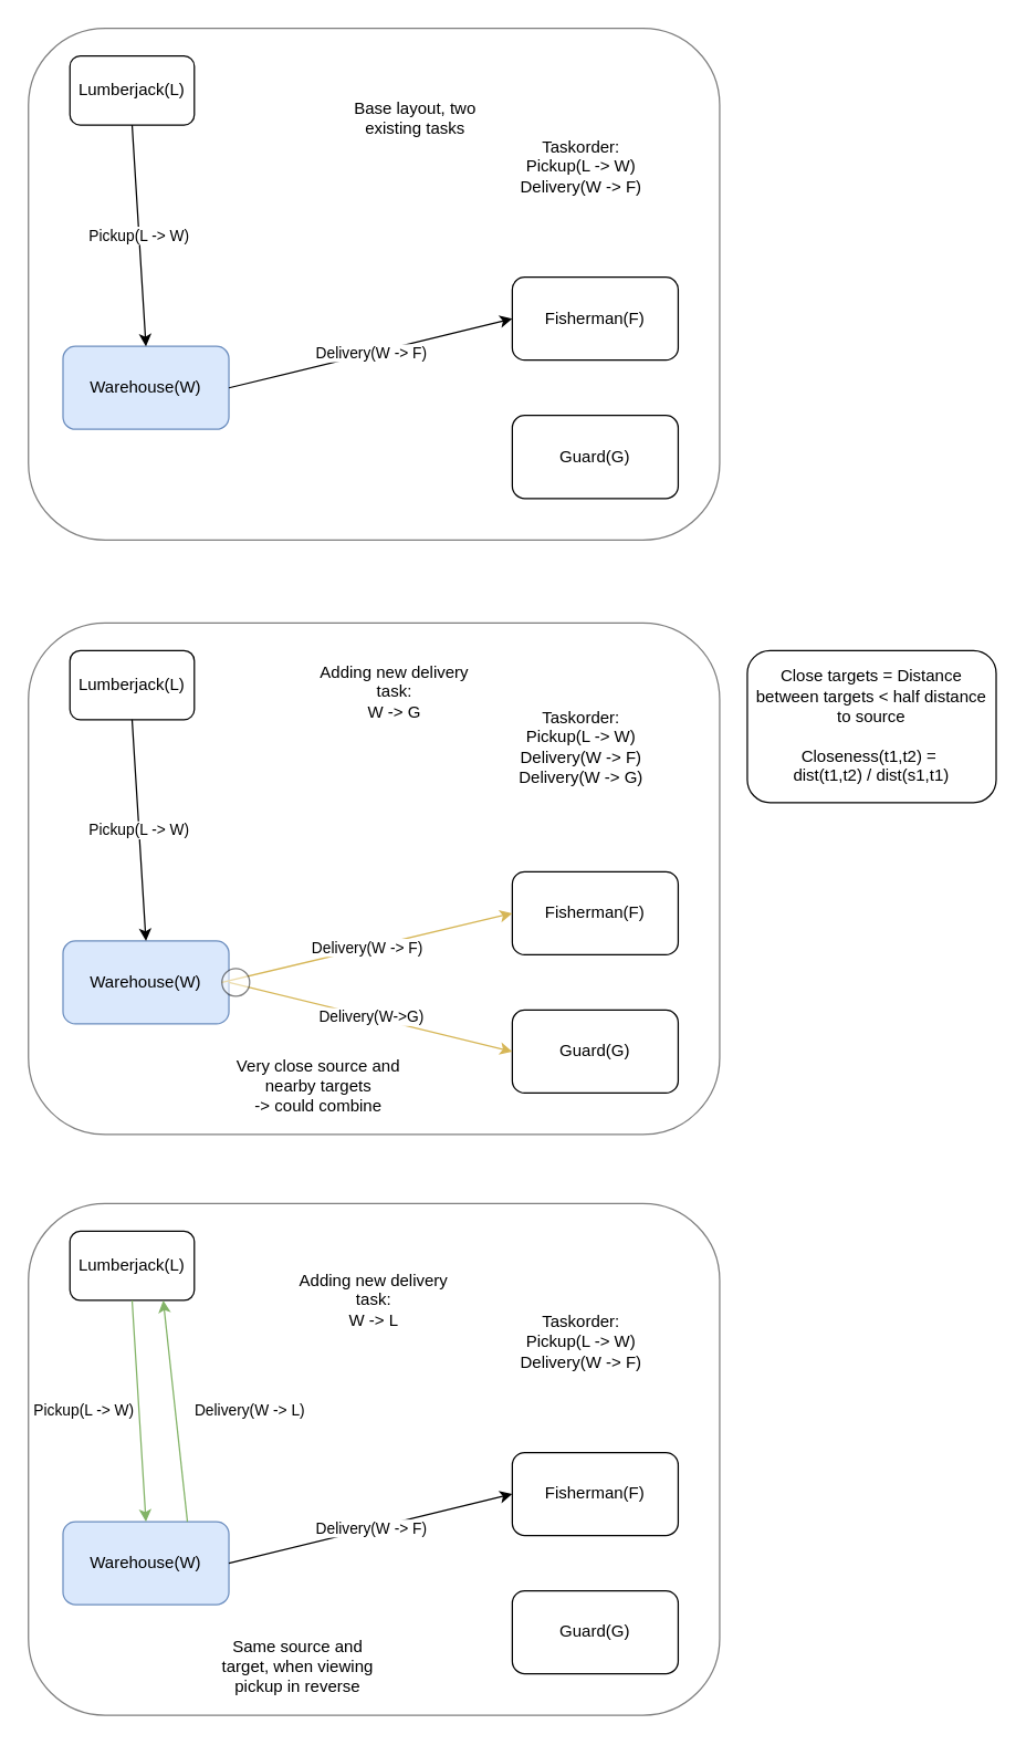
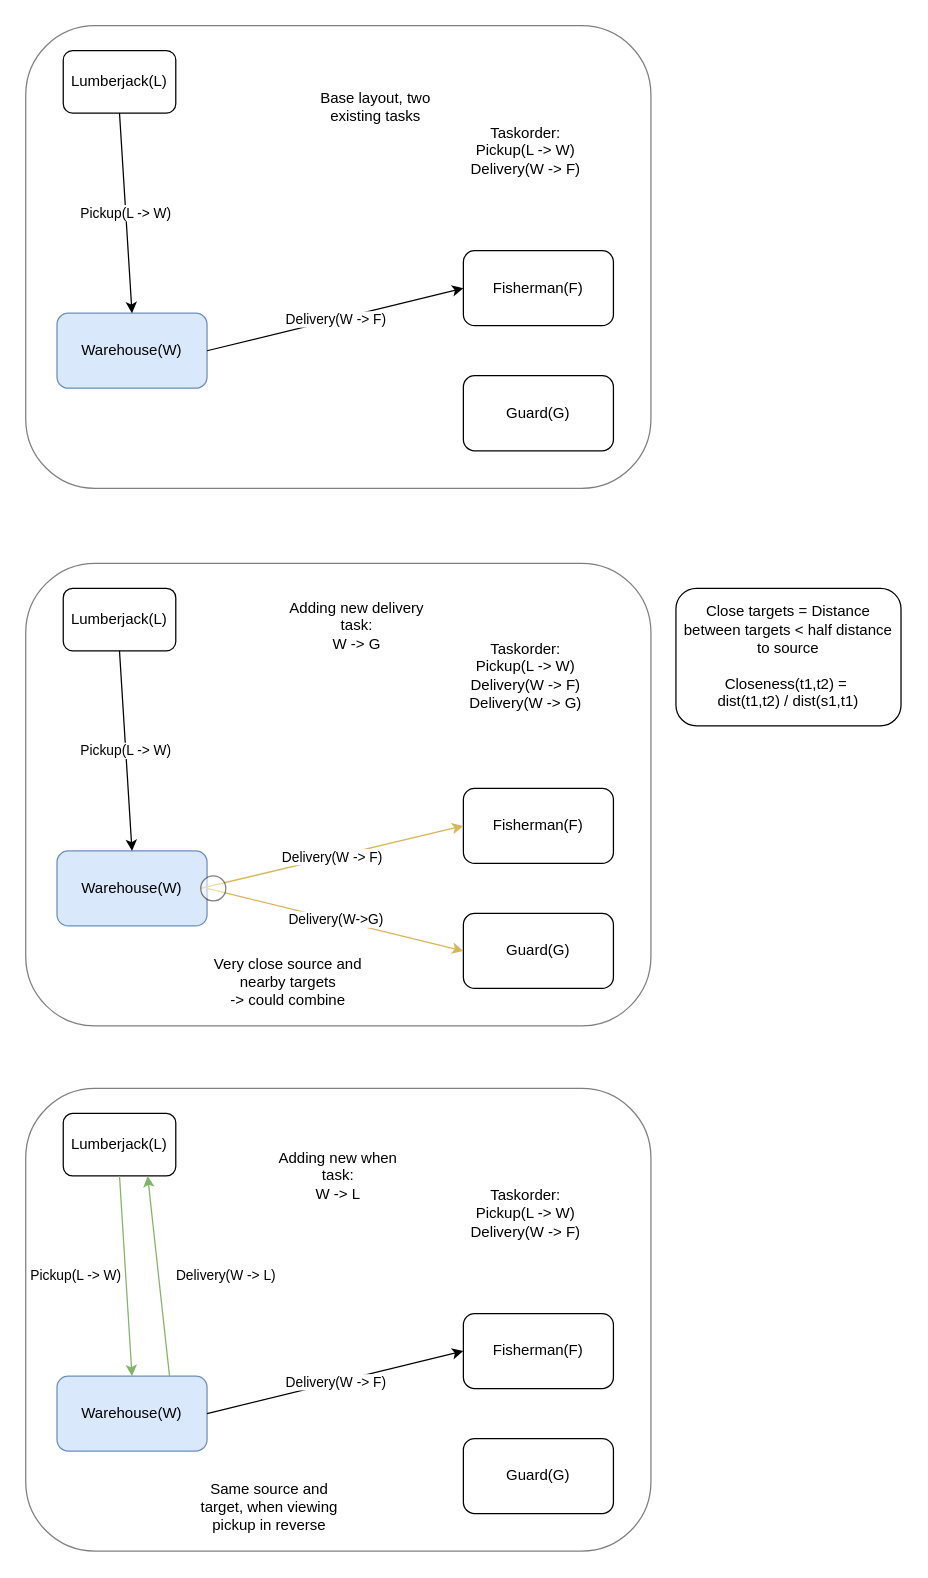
  <mxCell id="0" />
  <mxCell id="1" parent="0" />
  <mxCell id="2" value="" style="rounded=1;whiteSpace=wrap;html=1;opacity=50;" vertex="1" parent="1"><mxGeometry x="20" y="20" width="500" height="370" as="geometry" /></mxCell>
  <mxCell id="3" value="Warehouse(W)" style="rounded=1;whiteSpace=wrap;html=1;fillColor=#dae8fc;strokeColor=#6c8ebf;" vertex="1" parent="1"><mxGeometry x="45" y="250" width="120" height="60" as="geometry" /></mxCell>
  <mxCell id="4" value="Lumberjack(L)" style="rounded=1;whiteSpace=wrap;html=1;" vertex="1" parent="1"><mxGeometry x="50" y="40" width="90" height="50" as="geometry" /></mxCell>
  <mxCell id="5" value="Guard(G)" style="rounded=1;whiteSpace=wrap;html=1;" vertex="1" parent="1"><mxGeometry x="370" y="300" width="120" height="60" as="geometry" /></mxCell>
  <mxCell id="6" value="Fisherman(F)" style="rounded=1;whiteSpace=wrap;html=1;" vertex="1" parent="1"><mxGeometry x="370" y="200" width="120" height="60" as="geometry" /></mxCell>
  <mxCell id="7" value="Delivery(W -&amp;gt; F)" style="endArrow=classic;html=1;exitX=1;exitY=0.5;exitDx=0;exitDy=0;entryX=0;entryY=0.5;entryDx=0;entryDy=0;" edge="1" parent="1" source="3" target="6"><mxGeometry width="50" height="50" relative="1" as="geometry"><mxPoint x="370" y="250" as="sourcePoint" /><mxPoint x="420" y="200" as="targetPoint" /></mxGeometry></mxCell>
  <mxCell id="8" value="Pickup(L -&amp;gt; W)" style="endArrow=classic;html=1;exitX=0.5;exitY=1;exitDx=0;exitDy=0;entryX=0.5;entryY=0;entryDx=0;entryDy=0;" edge="1" parent="1" source="4" target="3"><mxGeometry width="50" height="50" relative="1" as="geometry"><mxPoint x="370" y="250" as="sourcePoint" /><mxPoint x="420" y="200" as="targetPoint" /></mxGeometry></mxCell>
  <mxCell id="9" value="Base layout, two existing tasks" style="text;html=1;strokeColor=none;fillColor=none;align=center;verticalAlign=middle;whiteSpace=wrap;rounded=0;" vertex="1" parent="1"><mxGeometry x="245" y="65" width="110" height="40" as="geometry" /></mxCell>
  <mxCell id="10" style="edgeStyle=orthogonalEdgeStyle;rounded=0;orthogonalLoop=1;jettySize=auto;html=1;exitX=0.5;exitY=1;exitDx=0;exitDy=0;" edge="1" parent="1" source="9" target="9"><mxGeometry relative="1" as="geometry" /></mxCell>
  <mxCell id="11" value="" style="rounded=1;whiteSpace=wrap;html=1;opacity=50;" vertex="1" parent="1"><mxGeometry x="20" y="450" width="500" height="370" as="geometry" /></mxCell>
  <mxCell id="12" value="Warehouse(W)" style="rounded=1;whiteSpace=wrap;html=1;fillColor=#dae8fc;strokeColor=#6c8ebf;" vertex="1" parent="1"><mxGeometry x="45" y="680" width="120" height="60" as="geometry" /></mxCell>
  <mxCell id="13" value="Lumberjack(L)" style="rounded=1;whiteSpace=wrap;html=1;" vertex="1" parent="1"><mxGeometry x="50" y="470" width="90" height="50" as="geometry" /></mxCell>
  <mxCell id="14" value="Guard(G)" style="rounded=1;whiteSpace=wrap;html=1;" vertex="1" parent="1"><mxGeometry x="370" y="730" width="120" height="60" as="geometry" /></mxCell>
  <mxCell id="15" value="Fisherman(F)" style="rounded=1;whiteSpace=wrap;html=1;" vertex="1" parent="1"><mxGeometry x="370" y="630" width="120" height="60" as="geometry" /></mxCell>
  <mxCell id="16" value="Delivery(W -&amp;gt; F)" style="endArrow=classic;html=1;entryX=0;entryY=0.5;entryDx=0;entryDy=0;exitX=0;exitY=0.5;exitDx=0;exitDy=0;fillColor=#fff2cc;strokeColor=#d6b656;" edge="1" parent="1" source="23" target="15"><mxGeometry width="50" height="50" relative="1" as="geometry"><mxPoint x="370" y="680" as="sourcePoint" /><mxPoint x="420" y="630" as="targetPoint" /></mxGeometry></mxCell>
  <mxCell id="17" value="Pickup(L -&amp;gt; W)" style="endArrow=classic;html=1;exitX=0.5;exitY=1;exitDx=0;exitDy=0;entryX=0.5;entryY=0;entryDx=0;entryDy=0;" edge="1" parent="1" source="13" target="12"><mxGeometry width="50" height="50" relative="1" as="geometry"><mxPoint x="370" y="680" as="sourcePoint" /><mxPoint x="420" y="630" as="targetPoint" /></mxGeometry></mxCell>
  <mxCell id="18" value="Adding new delivery task:&lt;br&gt;W -&amp;gt; G" style="text;html=1;strokeColor=none;fillColor=none;align=center;verticalAlign=middle;whiteSpace=wrap;rounded=0;" vertex="1" parent="1"><mxGeometry x="230" y="480" width="110" height="40" as="geometry" /></mxCell>
  <mxCell id="19" style="edgeStyle=orthogonalEdgeStyle;rounded=0;orthogonalLoop=1;jettySize=auto;html=1;exitX=0.5;exitY=1;exitDx=0;exitDy=0;" edge="1" parent="1" source="18" target="18"><mxGeometry relative="1" as="geometry" /></mxCell>
  <mxCell id="20" value="Taskorder:&lt;br&gt;Pickup(L -&amp;gt; W)&lt;br&gt;Delivery(W -&amp;gt; F)" style="text;html=1;strokeColor=none;fillColor=none;align=center;verticalAlign=middle;whiteSpace=wrap;rounded=0;opacity=50;" vertex="1" parent="1"><mxGeometry x="370" y="100" width="100" height="40" as="geometry" /></mxCell>
  <mxCell id="21" value="Taskorder:&lt;br&gt;Pickup(L -&amp;gt; W)&lt;br&gt;Delivery(W -&amp;gt; F)&lt;br&gt;Delivery(W -&amp;gt; G)" style="text;html=1;strokeColor=none;fillColor=none;align=center;verticalAlign=middle;whiteSpace=wrap;rounded=0;opacity=50;" vertex="1" parent="1"><mxGeometry x="370" y="520" width="100" height="40" as="geometry" /></mxCell>
  <mxCell id="22" value="Delivery(W-&amp;gt;G)" style="endArrow=classic;html=1;entryX=0;entryY=0.5;entryDx=0;entryDy=0;fillColor=#fff2cc;strokeColor=#d6b656;exitX=1;exitY=0.5;exitDx=0;exitDy=0;" edge="1" parent="1" source="12" target="14"><mxGeometry width="50" height="50" relative="1" as="geometry"><mxPoint x="170" y="710" as="sourcePoint" /><mxPoint x="430" y="590" as="targetPoint" /></mxGeometry></mxCell>
  <mxCell id="23" value="" style="ellipse;whiteSpace=wrap;html=1;aspect=fixed;opacity=50;" vertex="1" parent="1"><mxGeometry x="160" y="700" width="20" height="20" as="geometry" /></mxCell>
  <mxCell id="24" value="Very close source and nearby targets&lt;br&gt;-&amp;gt; could combine" style="text;html=1;strokeColor=none;fillColor=none;align=center;verticalAlign=middle;whiteSpace=wrap;rounded=0;opacity=50;" vertex="1" parent="1"><mxGeometry x="165" y="770" width="130" height="30" as="geometry" /></mxCell>
  <mxCell id="25" value="" style="rounded=1;whiteSpace=wrap;html=1;opacity=50;" vertex="1" parent="1"><mxGeometry x="20" y="870" width="500" height="370" as="geometry" /></mxCell>
  <mxCell id="26" value="Warehouse(W)" style="rounded=1;whiteSpace=wrap;html=1;fillColor=#dae8fc;strokeColor=#6c8ebf;" vertex="1" parent="1"><mxGeometry x="45" y="1100" width="120" height="60" as="geometry" /></mxCell>
  <mxCell id="27" value="Lumberjack(L)" style="rounded=1;whiteSpace=wrap;html=1;" vertex="1" parent="1"><mxGeometry x="50" y="890" width="90" height="50" as="geometry" /></mxCell>
  <mxCell id="28" value="Guard(G)" style="rounded=1;whiteSpace=wrap;html=1;" vertex="1" parent="1"><mxGeometry x="370" y="1150" width="120" height="60" as="geometry" /></mxCell>
  <mxCell id="29" value="Fisherman(F)" style="rounded=1;whiteSpace=wrap;html=1;" vertex="1" parent="1"><mxGeometry x="370" y="1050" width="120" height="60" as="geometry" /></mxCell>
  <mxCell id="30" value="Delivery(W -&amp;gt; F)" style="endArrow=classic;html=1;exitX=1;exitY=0.5;exitDx=0;exitDy=0;entryX=0;entryY=0.5;entryDx=0;entryDy=0;" edge="1" parent="1" source="26" target="29"><mxGeometry width="50" height="50" relative="1" as="geometry"><mxPoint x="370" y="1100" as="sourcePoint" /><mxPoint x="420" y="1050" as="targetPoint" /></mxGeometry></mxCell>
  <mxCell id="31" value="Pickup(L -&amp;gt; W)" style="endArrow=classic;html=1;exitX=0.5;exitY=1;exitDx=0;exitDy=0;entryX=0.5;entryY=0;entryDx=0;entryDy=0;fillColor=#d5e8d4;strokeColor=#82b366;" edge="1" parent="1" source="27" target="26"><mxGeometry x="-0.031" y="-40" width="50" height="50" relative="1" as="geometry"><mxPoint x="370" y="1100" as="sourcePoint" /><mxPoint x="420" y="1050" as="targetPoint" /><mxPoint as="offset" /></mxGeometry></mxCell>
  <mxCell id="32" style="edgeStyle=orthogonalEdgeStyle;rounded=0;orthogonalLoop=1;jettySize=auto;html=1;exitX=0.5;exitY=1;exitDx=0;exitDy=0;" edge="1" parent="1"><mxGeometry relative="1" as="geometry"><mxPoint x="275" y="950" as="sourcePoint" /><mxPoint x="275" y="950" as="targetPoint" /></mxGeometry></mxCell>
  <mxCell id="33" value="Taskorder:&lt;br&gt;Pickup(L -&amp;gt; W)&lt;br&gt;Delivery(W -&amp;gt; F)" style="text;html=1;strokeColor=none;fillColor=none;align=center;verticalAlign=middle;whiteSpace=wrap;rounded=0;opacity=50;" vertex="1" parent="1"><mxGeometry x="370" y="950" width="100" height="40" as="geometry" /></mxCell>
- <mxCell id="34" value="Adding new delivery task:&lt;br&gt;W -&amp;gt; L" style="text;html=1;strokeColor=none;fillColor=none;align=center;verticalAlign=middle;whiteSpace=wrap;rounded=0;" vertex="1" parent="1"><mxGeometry x="215" y="920" width="110" height="40" as="geometry" /></mxCell>
+ <mxCell id="34" value="Adding new when task:&lt;br&gt;W -&amp;gt; L" style="text;html=1;strokeColor=none;fillColor=none;align=center;verticalAlign=middle;whiteSpace=wrap;rounded=0;" vertex="1" parent="1"><mxGeometry x="215" y="920" width="110" height="40" as="geometry" /></mxCell>
  <mxCell id="35" value="Same source and target, when viewing pickup in reverse" style="text;html=1;strokeColor=none;fillColor=none;align=center;verticalAlign=middle;whiteSpace=wrap;rounded=0;opacity=50;" vertex="1" parent="1"><mxGeometry x="150" y="1190" width="130" height="30" as="geometry" /></mxCell>
  <mxCell id="36" value="Delivery(W -&amp;gt; L)" style="endArrow=classic;html=1;exitX=0.75;exitY=0;exitDx=0;exitDy=0;entryX=0.75;entryY=1;entryDx=0;entryDy=0;fillColor=#d5e8d4;strokeColor=#82b366;" edge="1" parent="1" source="26" target="27"><mxGeometry x="-0.073" y="-53" width="50" height="50" relative="1" as="geometry"><mxPoint x="230" y="1080" as="sourcePoint" /><mxPoint x="280" y="1030" as="targetPoint" /><mxPoint as="offset" /></mxGeometry></mxCell>
  <mxCell id="37" value="Close targets = Distance between targets &amp;lt; half distance to source&lt;br&gt;&lt;br&gt;Closeness(t1,t2) =&amp;nbsp;&lt;br&gt;dist(t1,t2) / dist(s1,t1)" style="rounded=1;whiteSpace=wrap;html=1;" vertex="1" parent="1"><mxGeometry x="540" y="470" width="180" height="110" as="geometry" /></mxCell>
